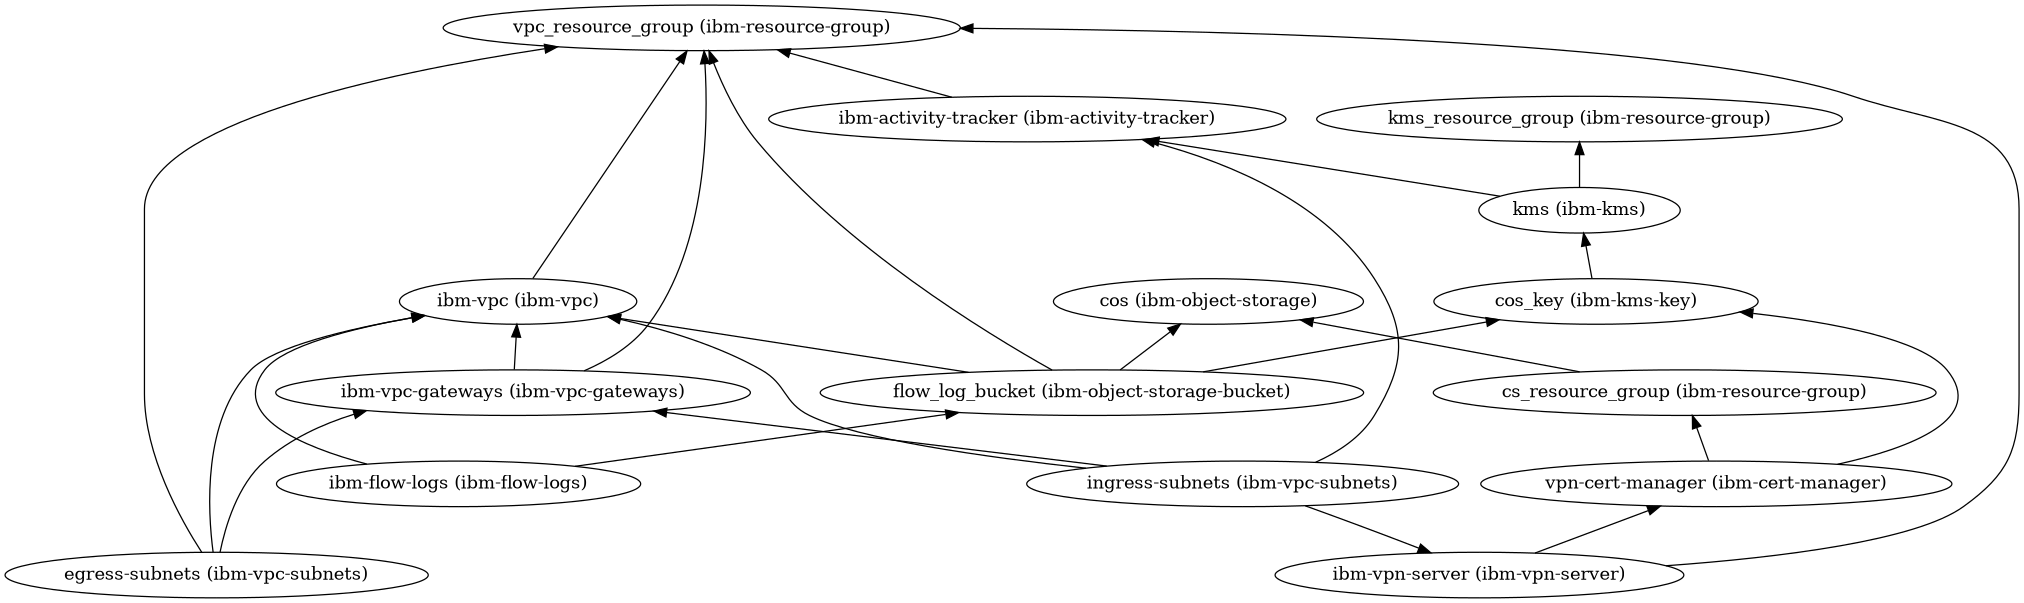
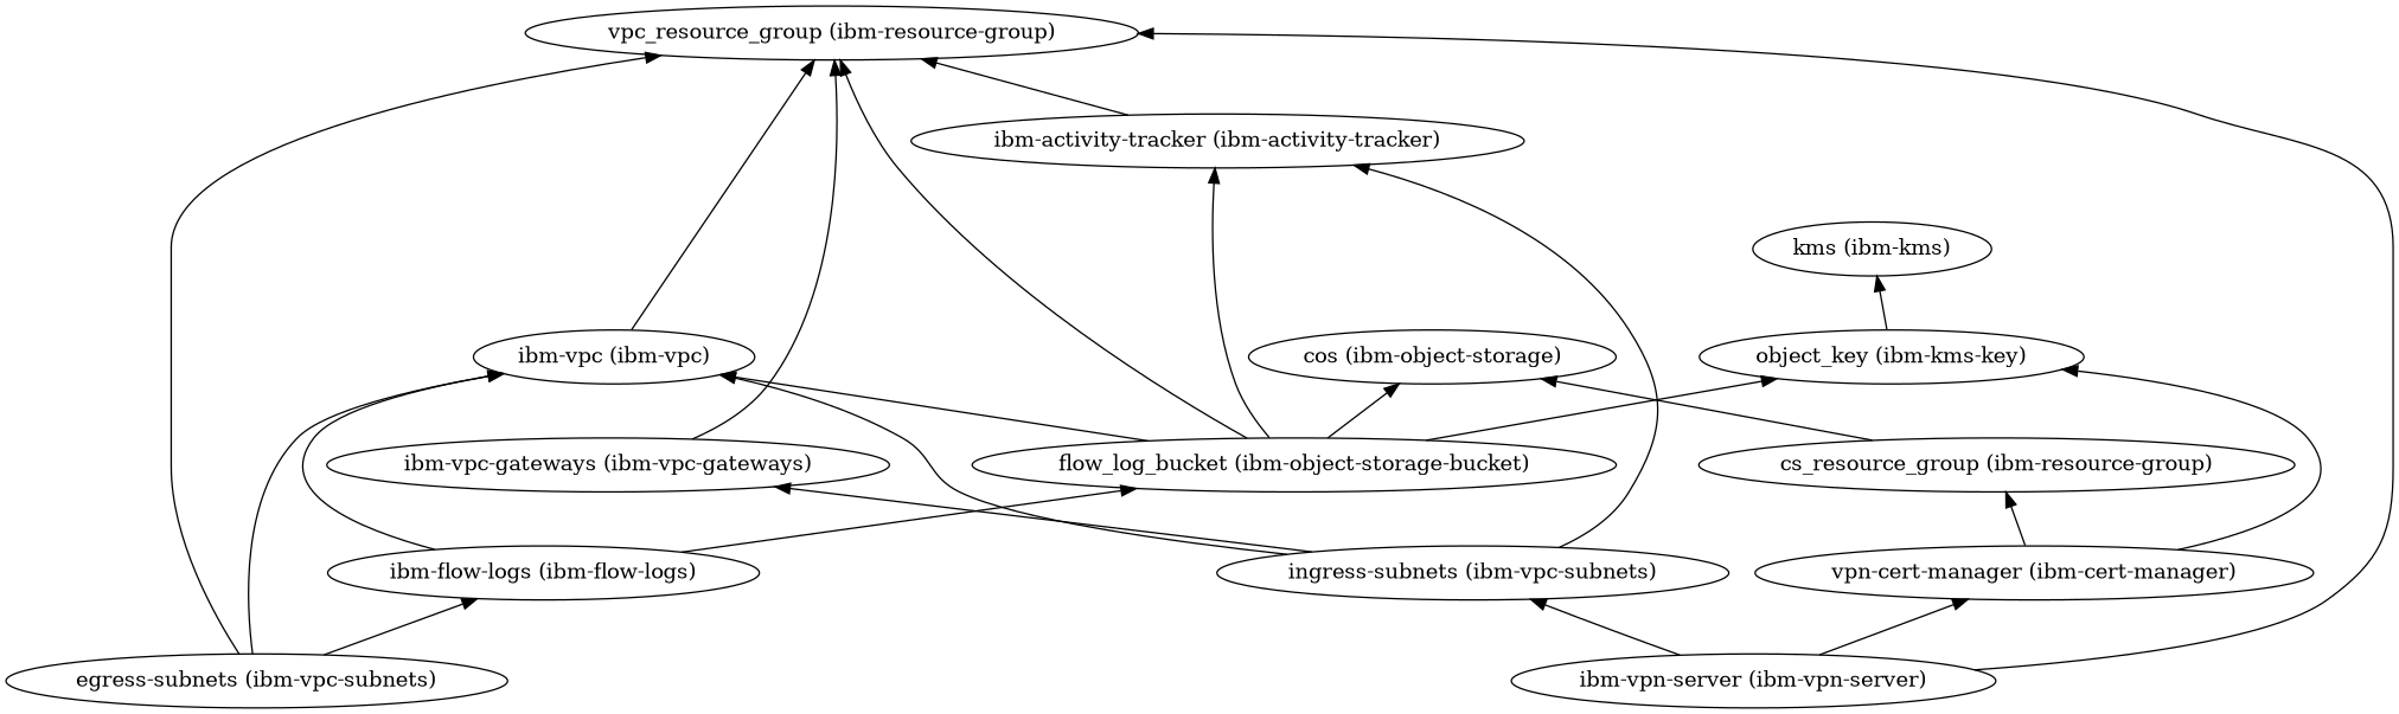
  digraph {
    rankdir=BT
    "ibm-activity-tracker (ibm-activity-tracker)"
    "vpc_resource_group (ibm-resource-group)"
    n3 [label="vpn-cert-manager (ibm-cert-manager)"]
    "cs_resource_group (ibm-resource-group)"
-   "cos_key (ibm-kms-key)"
+   "cos_key (ibm-kms-key)" [label="object_key (ibm-kms-key)"]
    "cos (ibm-object-storage)"
    "kms (ibm-kms)"
-   "kms_resource_group (ibm-resource-group)"
    "ibm-flow-logs (ibm-flow-logs)"
    "flow_log_bucket (ibm-object-storage-bucket)"
    "ibm-vpc (ibm-vpc)"
    "ibm-vpc-gateways (ibm-vpc-gateways)"
    "ingress-subnets (ibm-vpc-subnets)"
    "egress-subnets (ibm-vpc-subnets)"
    "ibm-vpn-server (ibm-vpn-server)"
    "ibm-activity-tracker (ibm-activity-tracker)" -> "vpc_resource_group (ibm-resource-group)"
    n3 -> "cs_resource_group (ibm-resource-group)"
    n3 -> "cos_key (ibm-kms-key)"
    "cs_resource_group (ibm-resource-group)" -> "cos (ibm-object-storage)"
    "cos_key (ibm-kms-key)" -> "kms (ibm-kms)"
-   "kms (ibm-kms)" -> "kms_resource_group (ibm-resource-group)"
    "ibm-flow-logs (ibm-flow-logs)" -> "flow_log_bucket (ibm-object-storage-bucket)"
    "ibm-flow-logs (ibm-flow-logs)" -> "ibm-vpc (ibm-vpc)"
-   "kms (ibm-kms)" -> "ibm-activity-tracker (ibm-activity-tracker)"
+   "flow_log_bucket (ibm-object-storage-bucket)" -> "ibm-activity-tracker (ibm-activity-tracker)"
    "flow_log_bucket (ibm-object-storage-bucket)" -> "vpc_resource_group (ibm-resource-group)"
    "flow_log_bucket (ibm-object-storage-bucket)" -> "cos_key (ibm-kms-key)"
    "flow_log_bucket (ibm-object-storage-bucket)" -> "cos (ibm-object-storage)"
    "flow_log_bucket (ibm-object-storage-bucket)" -> "ibm-vpc (ibm-vpc)"
    "ibm-vpc (ibm-vpc)" -> "vpc_resource_group (ibm-resource-group)"
    "ibm-vpc-gateways (ibm-vpc-gateways)" -> "vpc_resource_group (ibm-resource-group)"
-   "ibm-vpc-gateways (ibm-vpc-gateways)" -> "ibm-vpc (ibm-vpc)"
    "ingress-subnets (ibm-vpc-subnets)" -> "ibm-activity-tracker (ibm-activity-tracker)"
    "ingress-subnets (ibm-vpc-subnets)" -> "ibm-vpc (ibm-vpc)"
    "ingress-subnets (ibm-vpc-subnets)" -> "ibm-vpc-gateways (ibm-vpc-gateways)"
    "egress-subnets (ibm-vpc-subnets)" -> "vpc_resource_group (ibm-resource-group)"
    "egress-subnets (ibm-vpc-subnets)" -> "ibm-vpc (ibm-vpc)"
-   "egress-subnets (ibm-vpc-subnets)" -> "ibm-vpc-gateways (ibm-vpc-gateways)"
+   "egress-subnets (ibm-vpc-subnets)" -> "ibm-flow-logs (ibm-flow-logs)"
    "ibm-vpn-server (ibm-vpn-server)" -> "vpc_resource_group (ibm-resource-group)"
    "ibm-vpn-server (ibm-vpn-server)" -> n3
-   "ingress-subnets (ibm-vpc-subnets)" -> "ibm-vpn-server (ibm-vpn-server)"
+   "ibm-vpn-server (ibm-vpn-server)" -> "ingress-subnets (ibm-vpc-subnets)"
  }
